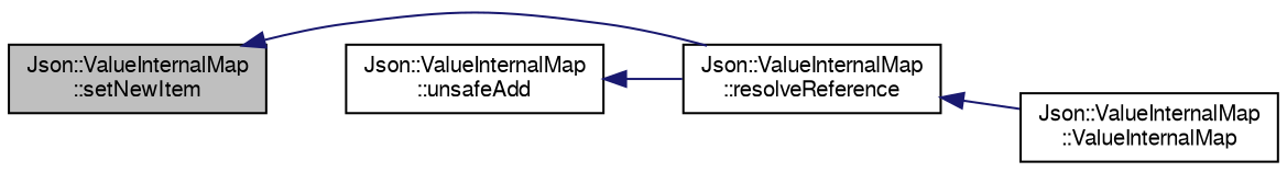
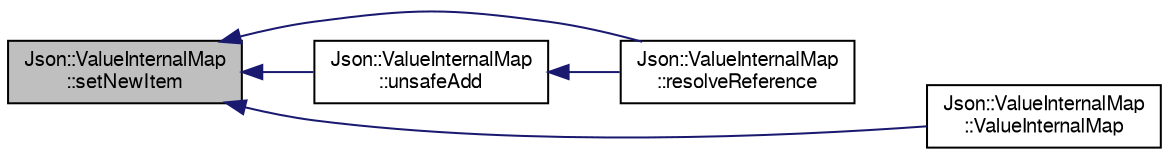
  digraph {
    rankdir=LR
    node [color=black fillcolor=white fontname=FreeSans fontsize=10 shape=record style=filled]
    edge [color=midnightblue dir=back fontname=FreeSans fontsize=10 labelfontname=FreeSans labelfontsize=10 style=solid]
    n1 [fillcolor=grey75 fontcolor=black height=0.2 label="Json::ValueInternalMap\l::setNewItem" width=0.4]
    n2 [height=0.2 label="Json::ValueInternalMap\l::resolveReference" width=0.4]
    n3 [height=0.2 label="Json::ValueInternalMap\l::unsafeAdd" width=0.4]
    n4 [height=0.2 label="Json::ValueInternalMap\l::ValueInternalMap" width=0.4]
    n1 -> n2
-   n2 -> n4
+   n1 -> n3
+   n1 -> n4
    n3 -> n2
  }
